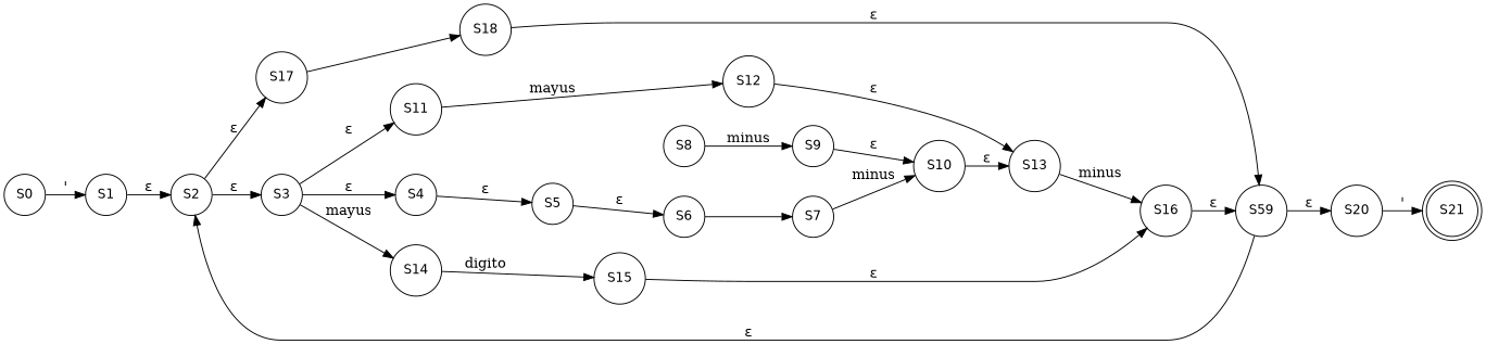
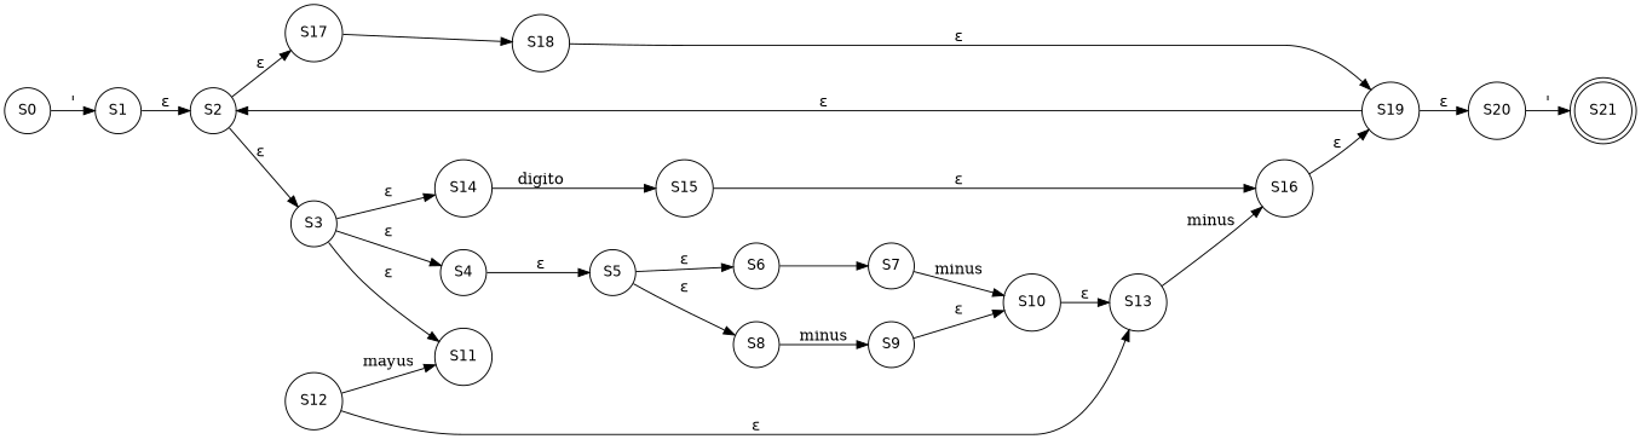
  digraph {
    nodesep=0.4
    rankdir=LR
    ranksep=0.5
    node [fontname=helvetica fontsize=13 shape=circle]
    S0
    S1
    S2
    S3
    S17
    S4
    S14
    S11
    S18
-   S19 [label=S59]
+   S19
    S20
    S21 [shape=doublecircle]
    S5
    S15
    S16
    S6
    S8
    S12
    S13
    S7
    S9
    S10
    S0 -> S1 [label="\'"]
    S1 -> S2 [label="ε"]
    S2 -> S3 [label="ε"]
    S2 -> S17 [label="ε"]
    S3 -> S4 [label="ε"]
-   S3 -> S14 [label=mayus]
+   S3 -> S14 [label="ε"]
    S3 -> S11 [label="ε"]
    S17 -> S18 [label=" "]
    S4 -> S5 [label="ε"]
    S14 -> S15 [label=digito]
-   S11 -> S12 [label=mayus]
+   S12 -> S11 [label=mayus]
    S18 -> S19 [label="ε"]
    S19 -> S2 [label="ε"]
    S19 -> S20 [label="ε"]
    S20 -> S21 [label="\'"]
    S5 -> S6 [label="ε"]
+   S5 -> S8 [label="ε"]
    S15 -> S16 [label="ε"]
    S16 -> S19 [label="ε"]
    S6 -> S7 [label="\n"]
    S8 -> S9 [label=minus]
    S12 -> S13 [label="ε"]
    S13 -> S16 [label=minus]
    S7 -> S10 [label=minus]
    S9 -> S10 [label="ε"]
    S10 -> S13 [label="ε"]
  }
